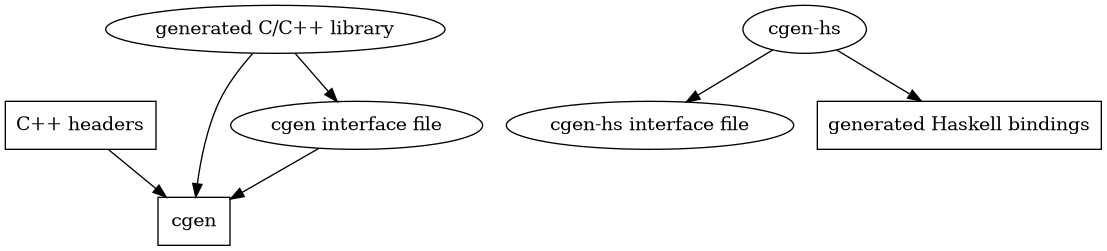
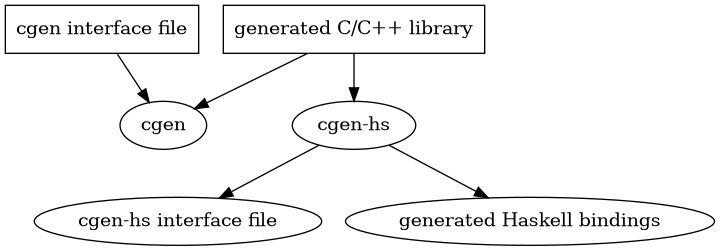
  digraph {
    node [shape=ellipse]
-   "C++ headers" [shape=box]
-   cgen [shape=box]
-   "cgen interface file"
+   cgen
+   "cgen interface file" [shape=box]
    "cgen-hs"
    "cgen-hs interface file"
-   "generated Haskell bindings" [shape=box]
-   "generated C/C++ library"
-   "C++ headers" -> cgen
+   "generated Haskell bindings"
+   "generated C/C++ library" [shape=box]
    "cgen interface file" -> cgen
    "cgen-hs" -> "cgen-hs interface file"
    "cgen-hs" -> "generated Haskell bindings"
    "generated C/C++ library" -> cgen
-   "generated C/C++ library" -> "cgen interface file"
+   "generated C/C++ library" -> "cgen-hs"
  }
